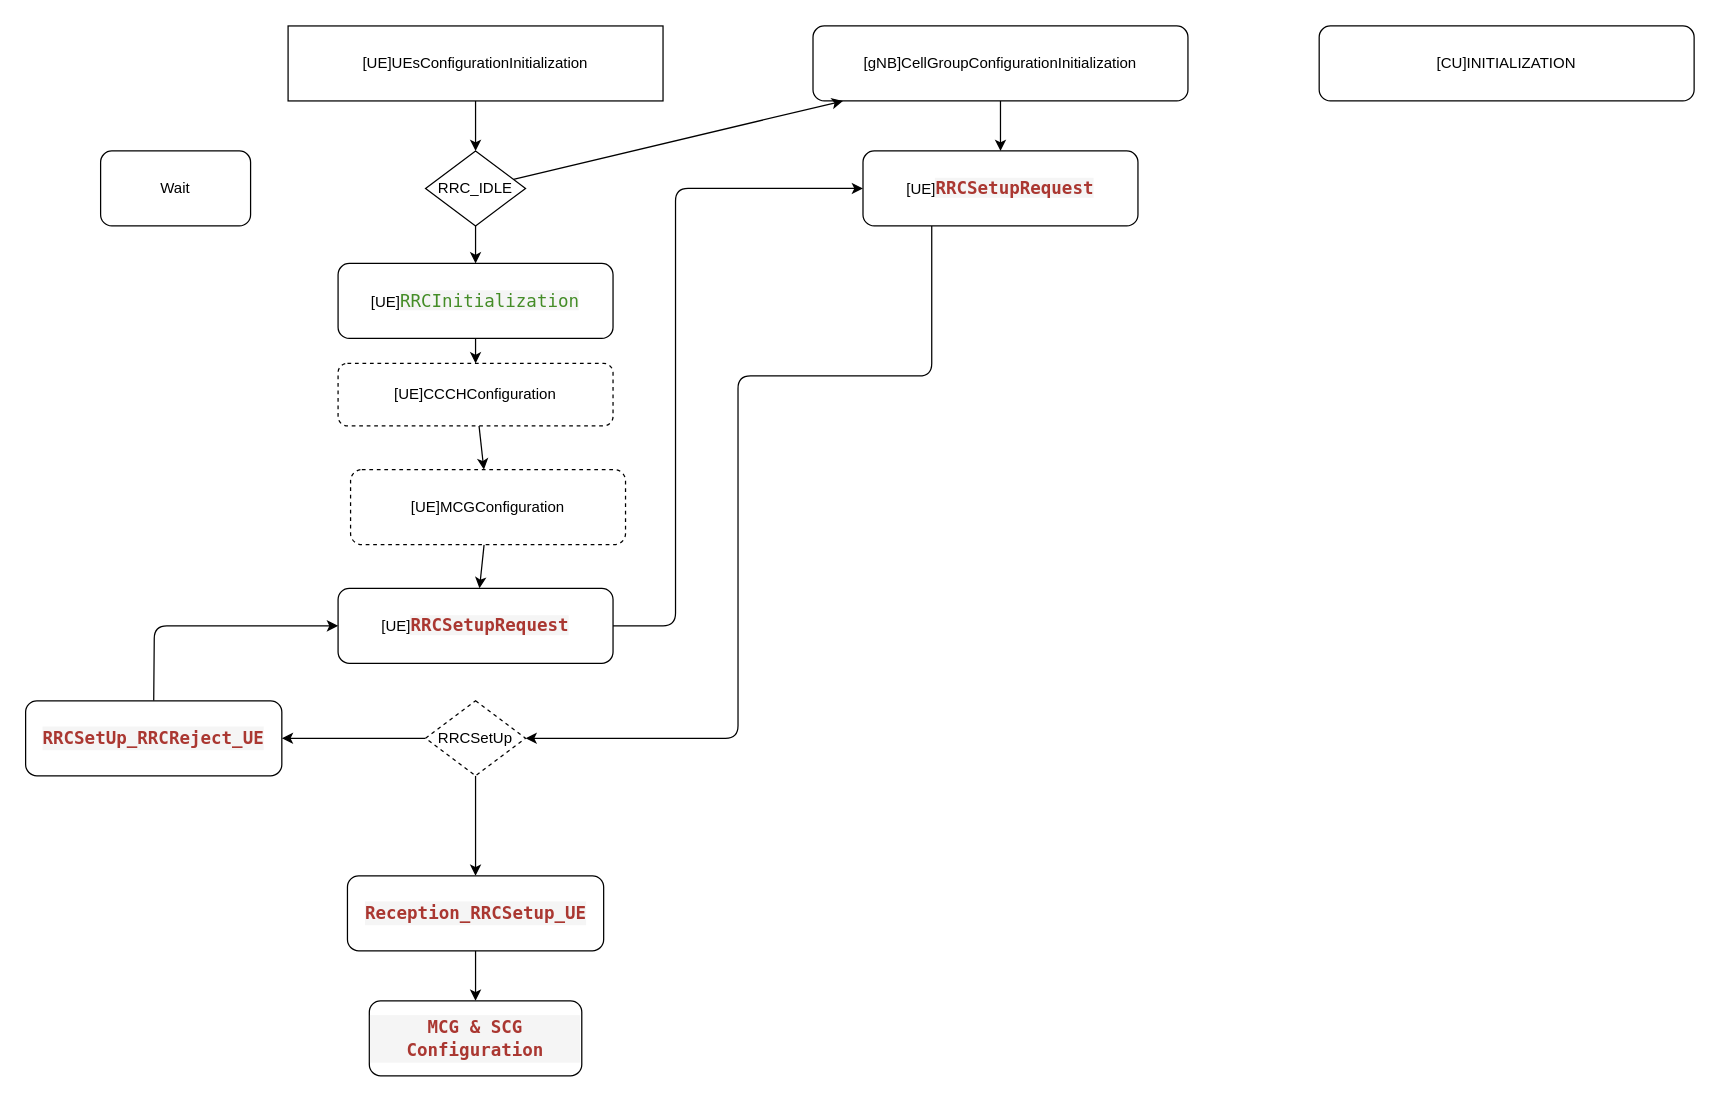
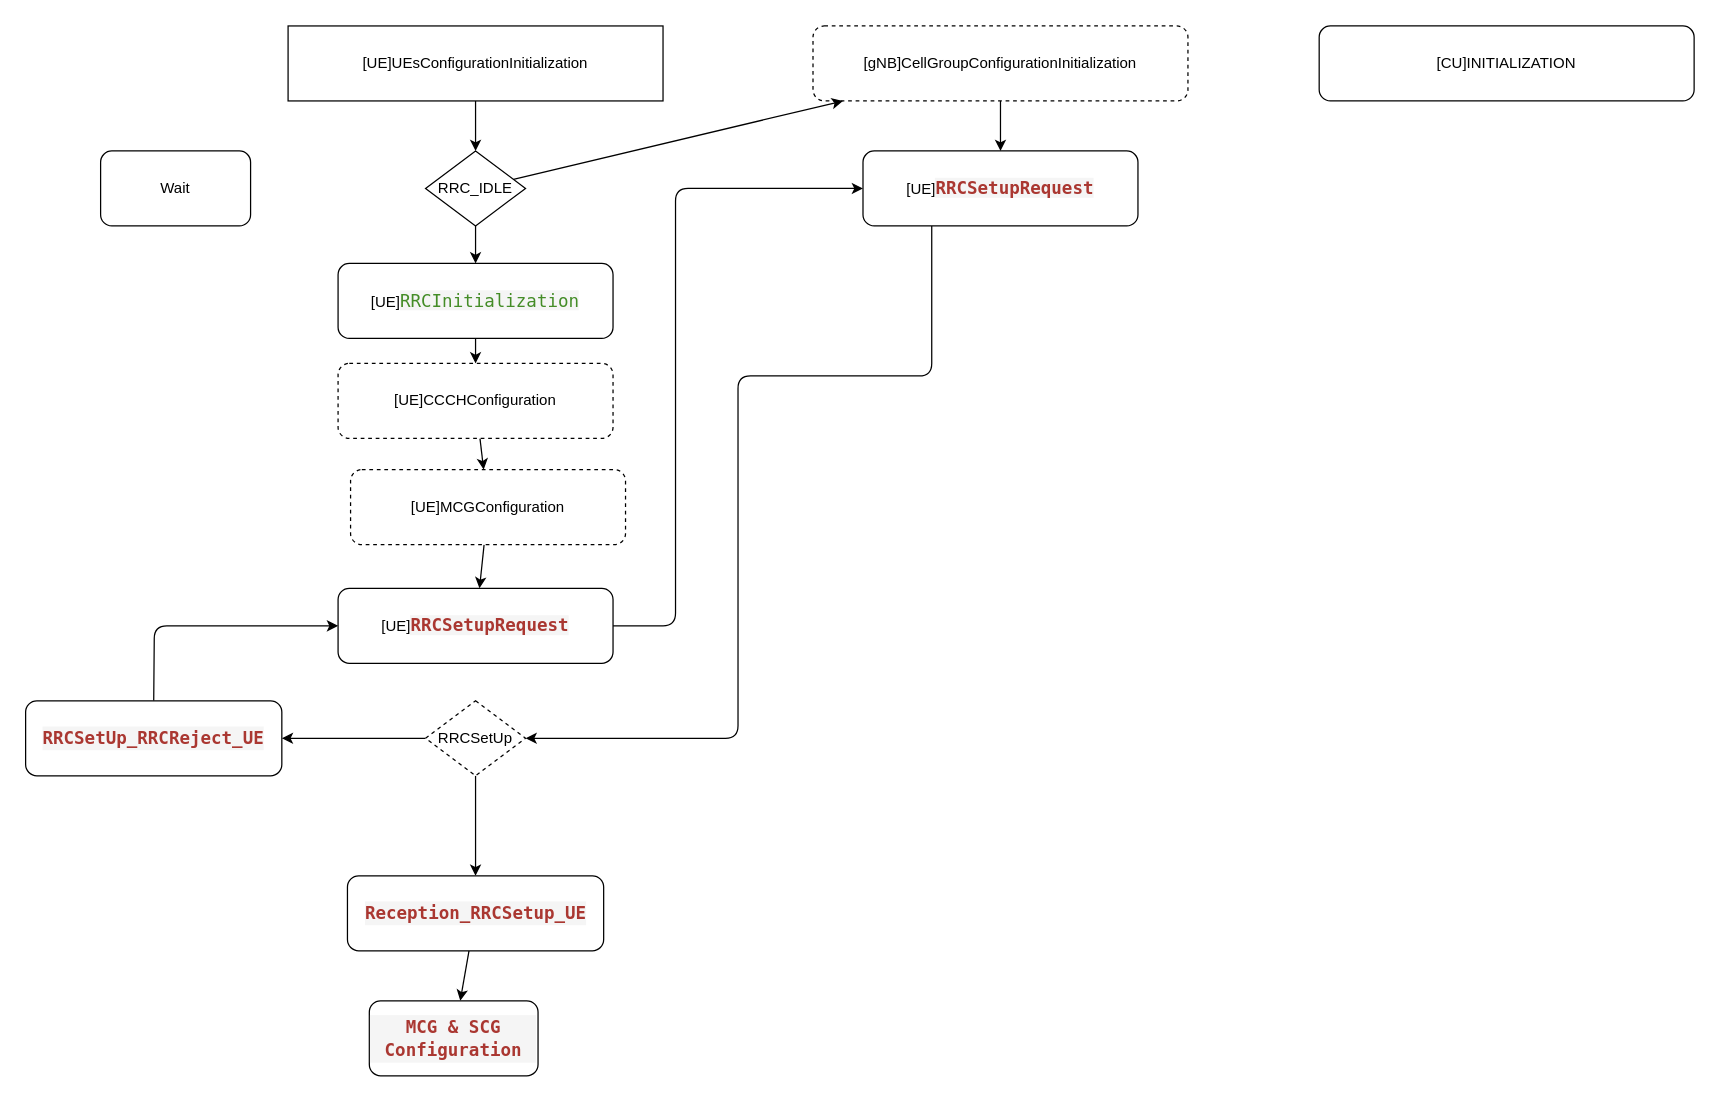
  <mxCell id="0" />
  <mxCell id="1" parent="0" />
  <mxCell id="2" style="edgeStyle=none;html=1;" edge="1" parent="1" source="3" target="23"><mxGeometry relative="1" as="geometry" /></mxCell>
- <mxCell id="3" value="[gNB]CellGroupConfigurationInitialization" style="rounded=1;whiteSpace=wrap;html=1;" parent="1" vertex="1"><mxGeometry x="650" y="20" width="300" height="60" as="geometry" /></mxCell>
+ <mxCell id="3" value="[gNB]CellGroupConfigurationInitialization" style="rounded=1;whiteSpace=wrap;html=1;dashed=1;" parent="1" vertex="1"><mxGeometry x="650" y="20" width="300" height="60" as="geometry" /></mxCell>
  <mxCell id="4" style="edgeStyle=none;html=1;" parent="1" source="5" target="9" edge="1"><mxGeometry relative="1" as="geometry" /></mxCell>
  <mxCell id="5" value="[UE]UEsConfigurationInitialization" style="whiteSpace=wrap;html=1;rounded=0;" parent="1" vertex="1"><mxGeometry x="230" y="20" width="300" height="60" as="geometry" /></mxCell>
  <mxCell id="6" value="[CU]INITIALIZATION" style="rounded=1;whiteSpace=wrap;html=1;" parent="1" vertex="1"><mxGeometry x="1055" y="20" width="300" height="60" as="geometry" /></mxCell>
  <mxCell id="7" style="edgeStyle=none;html=1;" parent="1" source="9" target="3" edge="1"><mxGeometry relative="1" as="geometry" /></mxCell>
  <mxCell id="8" style="edgeStyle=none;html=1;" parent="1" source="9" target="12" edge="1"><mxGeometry relative="1" as="geometry" /></mxCell>
  <mxCell id="9" value="RRC_IDLE" style="rhombus;whiteSpace=wrap;html=1;" parent="1" vertex="1"><mxGeometry x="340" y="120" width="80" height="60" as="geometry" /></mxCell>
  <mxCell id="10" value="Wait" style="rounded=1;whiteSpace=wrap;html=1;" parent="1" vertex="1"><mxGeometry x="80" y="120" width="120" height="60" as="geometry" /></mxCell>
  <mxCell id="11" style="edgeStyle=none;html=1;" parent="1" source="12" target="14" edge="1"><mxGeometry relative="1" as="geometry" /></mxCell>
  <mxCell id="12" value="[UE]&lt;span style=&quot;color: rgb(68 , 140 , 39) ; background-color: rgb(245 , 245 , 245) ; font-family: &amp;#34;droid sans mono&amp;#34; , &amp;#34;monospace&amp;#34; , monospace ; font-size: 14px&quot;&gt;RRCInitialization&lt;/span&gt;" style="rounded=1;whiteSpace=wrap;html=1;" parent="1" vertex="1"><mxGeometry x="270" y="210" width="220" height="60" as="geometry" /></mxCell>
  <mxCell id="13" style="edgeStyle=none;html=1;" parent="1" source="14" target="16" edge="1"><mxGeometry relative="1" as="geometry" /></mxCell>
- <mxCell id="14" value="[UE]CCCHConfiguration" style="rounded=1;whiteSpace=wrap;html=1;dashed=1;" parent="1" vertex="1"><mxGeometry x="270" y="290" width="220" height="50" as="geometry" /></mxCell>
+ <mxCell id="14" value="[UE]CCCHConfiguration" style="rounded=1;whiteSpace=wrap;html=1;dashed=1;" parent="1" vertex="1"><mxGeometry x="270" y="290" width="220" height="60" as="geometry" /></mxCell>
  <mxCell id="15" style="edgeStyle=none;html=1;" edge="1" parent="1" source="16" target="18"><mxGeometry relative="1" as="geometry" /></mxCell>
  <mxCell id="16" value="[UE]MCGConfiguration" style="rounded=1;whiteSpace=wrap;html=1;dashed=1;" parent="1" vertex="1"><mxGeometry x="280" y="375" width="220" height="60" as="geometry" /></mxCell>
  <mxCell id="17" style="edgeStyle=none;html=1;entryX=0;entryY=0.5;entryDx=0;entryDy=0;exitX=1;exitY=0.5;exitDx=0;exitDy=0;" edge="1" parent="1" source="18" target="23"><mxGeometry relative="1" as="geometry"><Array as="points"><mxPoint x="540" y="500" /><mxPoint x="540" y="150" /></Array></mxGeometry></mxCell>
  <mxCell id="18" value="[UE]&lt;span style=&quot;color: rgb(170 , 55 , 49) ; font-weight: bold ; background-color: rgb(245 , 245 , 245) ; font-family: &amp;#34;droid sans mono&amp;#34; , &amp;#34;monospace&amp;#34; , monospace ; font-size: 14px&quot;&gt;RRCSetupRequest&lt;/span&gt;" style="rounded=1;whiteSpace=wrap;html=1;" vertex="1" parent="1"><mxGeometry x="270" y="470" width="220" height="60" as="geometry" /></mxCell>
  <mxCell id="19" style="edgeStyle=none;html=1;" edge="1" parent="1" source="21" target="25"><mxGeometry relative="1" as="geometry" /></mxCell>
  <mxCell id="20" style="edgeStyle=none;html=1;entryX=1;entryY=0.5;entryDx=0;entryDy=0;" edge="1" parent="1" source="21" target="28"><mxGeometry relative="1" as="geometry" /></mxCell>
  <mxCell id="21" value="RRCSetUp" style="rhombus;whiteSpace=wrap;html=1;dashed=1;" vertex="1" parent="1"><mxGeometry x="340" y="560" width="80" height="60" as="geometry" /></mxCell>
  <mxCell id="22" style="edgeStyle=none;html=1;entryX=1;entryY=0.5;entryDx=0;entryDy=0;exitX=0.25;exitY=1;exitDx=0;exitDy=0;" edge="1" parent="1" source="23" target="21"><mxGeometry relative="1" as="geometry"><Array as="points"><mxPoint x="745" y="300" /><mxPoint x="590" y="300" /><mxPoint x="590" y="590" /></Array></mxGeometry></mxCell>
  <mxCell id="23" value="[UE]&lt;span style=&quot;color: rgb(170 , 55 , 49) ; font-weight: bold ; background-color: rgb(245 , 245 , 245) ; font-family: &amp;#34;droid sans mono&amp;#34; , &amp;#34;monospace&amp;#34; , monospace ; font-size: 14px&quot;&gt;RRCSetupRequest&lt;/span&gt;" style="rounded=1;whiteSpace=wrap;html=1;" vertex="1" parent="1"><mxGeometry x="690" y="120" width="220" height="60" as="geometry" /></mxCell>
  <mxCell id="24" style="edgeStyle=none;html=1;" edge="1" parent="1" source="25" target="26"><mxGeometry relative="1" as="geometry" /></mxCell>
  <mxCell id="25" value="&lt;div style=&quot;color: rgb(51 , 51 , 51) ; background-color: rgb(245 , 245 , 245) ; font-family: &amp;#34;droid sans mono&amp;#34; , &amp;#34;monospace&amp;#34; , monospace ; font-size: 14px ; line-height: 19px&quot;&gt;&lt;span style=&quot;color: #aa3731 ; font-weight: bold&quot;&gt;Reception_RRCSetup_UE&lt;/span&gt;&lt;/div&gt;" style="rounded=1;whiteSpace=wrap;html=1;" vertex="1" parent="1"><mxGeometry x="277.5" y="700" width="205" height="60" as="geometry" /></mxCell>
- <mxCell id="26" value="&lt;div style=&quot;color: rgb(51 , 51 , 51) ; background-color: rgb(245 , 245 , 245) ; font-family: &amp;#34;droid sans mono&amp;#34; , &amp;#34;monospace&amp;#34; , monospace ; font-size: 14px ; line-height: 19px&quot;&gt;&lt;span style=&quot;color: #aa3731 ; font-weight: bold&quot;&gt;MCG &amp;amp; SCG Configuration&lt;/span&gt;&lt;/div&gt;" style="rounded=1;whiteSpace=wrap;html=1;" vertex="1" parent="1"><mxGeometry x="295" y="800" width="170" height="60" as="geometry" /></mxCell>
+ <mxCell id="26" value="&lt;div style=&quot;color: rgb(51 , 51 , 51) ; background-color: rgb(245 , 245 , 245) ; font-family: &amp;#34;droid sans mono&amp;#34; , &amp;#34;monospace&amp;#34; , monospace ; font-size: 14px ; line-height: 19px&quot;&gt;&lt;span style=&quot;color: #aa3731 ; font-weight: bold&quot;&gt;MCG &amp;amp; SCG Configuration&lt;/span&gt;&lt;/div&gt;" style="rounded=1;whiteSpace=wrap;html=1;" vertex="1" parent="1"><mxGeometry x="295" y="800" width="135" height="60" as="geometry" /></mxCell>
  <mxCell id="27" style="edgeStyle=none;html=1;entryX=0;entryY=0.5;entryDx=0;entryDy=0;exitX=0.5;exitY=0;exitDx=0;exitDy=0;" edge="1" parent="1" source="28" target="18"><mxGeometry relative="1" as="geometry"><Array as="points"><mxPoint x="123" y="500" /></Array></mxGeometry></mxCell>
  <mxCell id="28" value="&lt;div style=&quot;color: rgb(51 , 51 , 51) ; background-color: rgb(245 , 245 , 245) ; font-family: &amp;#34;droid sans mono&amp;#34; , &amp;#34;monospace&amp;#34; , monospace ; font-size: 14px ; line-height: 19px&quot;&gt;&lt;div style=&quot;font-family: &amp;#34;droid sans mono&amp;#34; , &amp;#34;monospace&amp;#34; , monospace ; line-height: 19px&quot;&gt;&lt;span style=&quot;color: #aa3731 ; font-weight: bold&quot;&gt;RRCSetUp_RRCReject_UE&lt;/span&gt;&lt;/div&gt;&lt;/div&gt;" style="rounded=1;whiteSpace=wrap;html=1;" vertex="1" parent="1"><mxGeometry x="20" y="560" width="205" height="60" as="geometry" /></mxCell>
